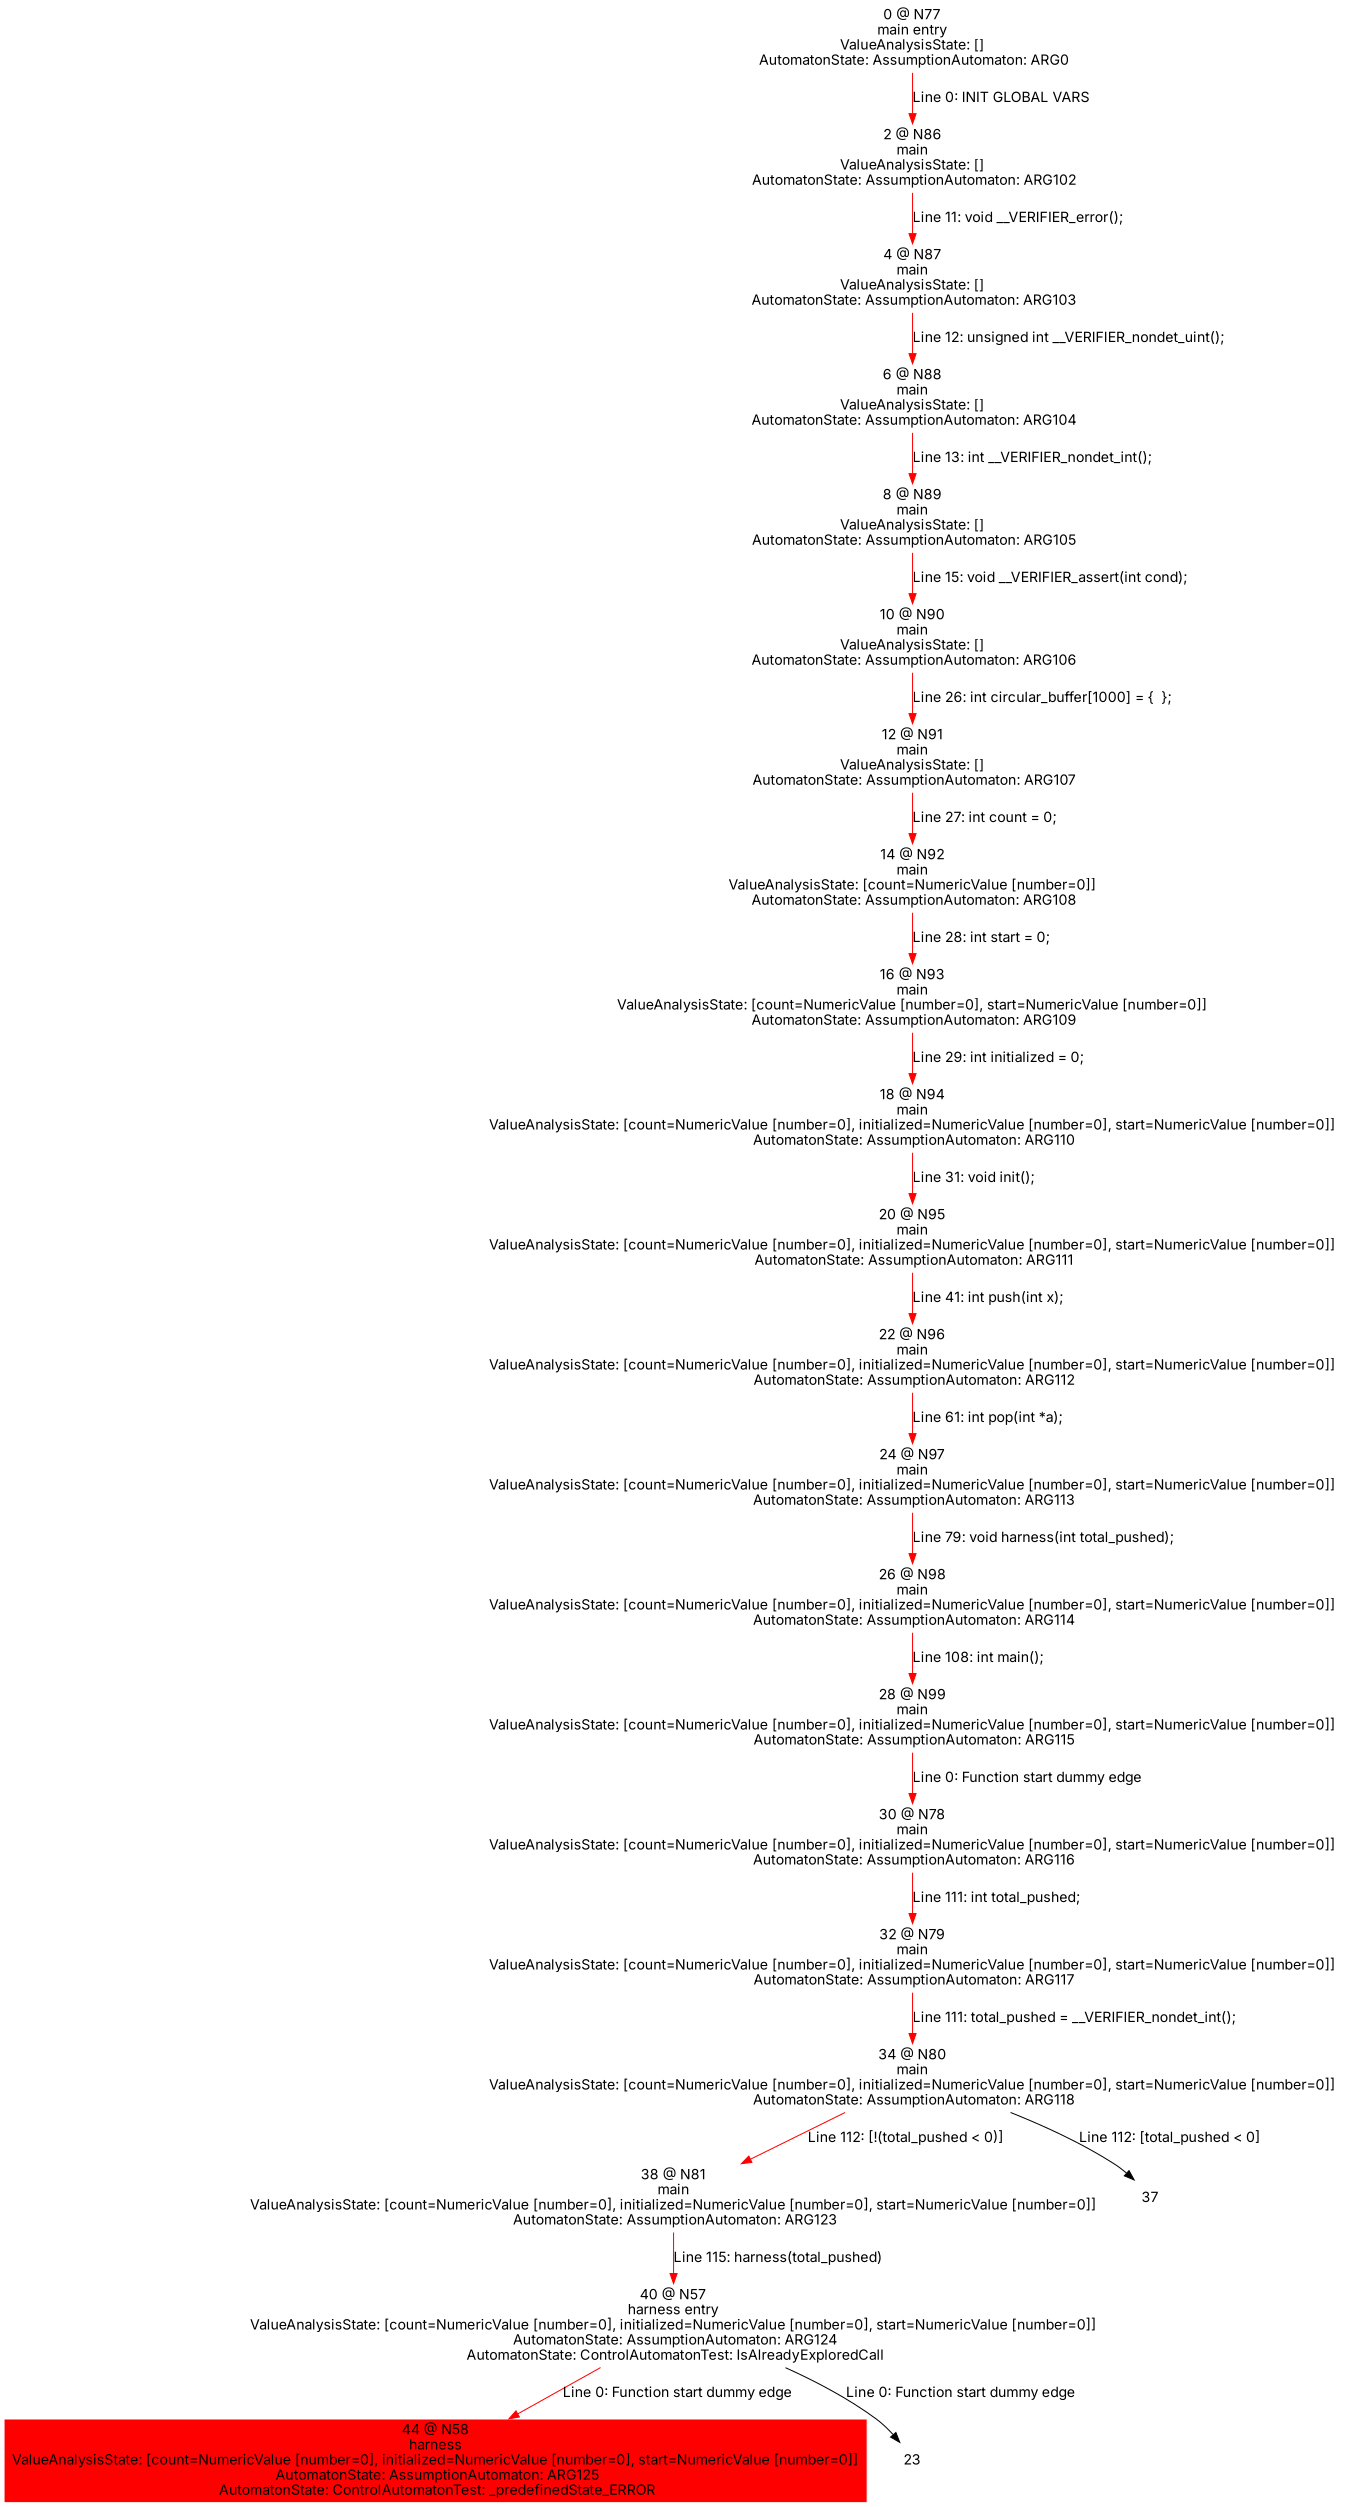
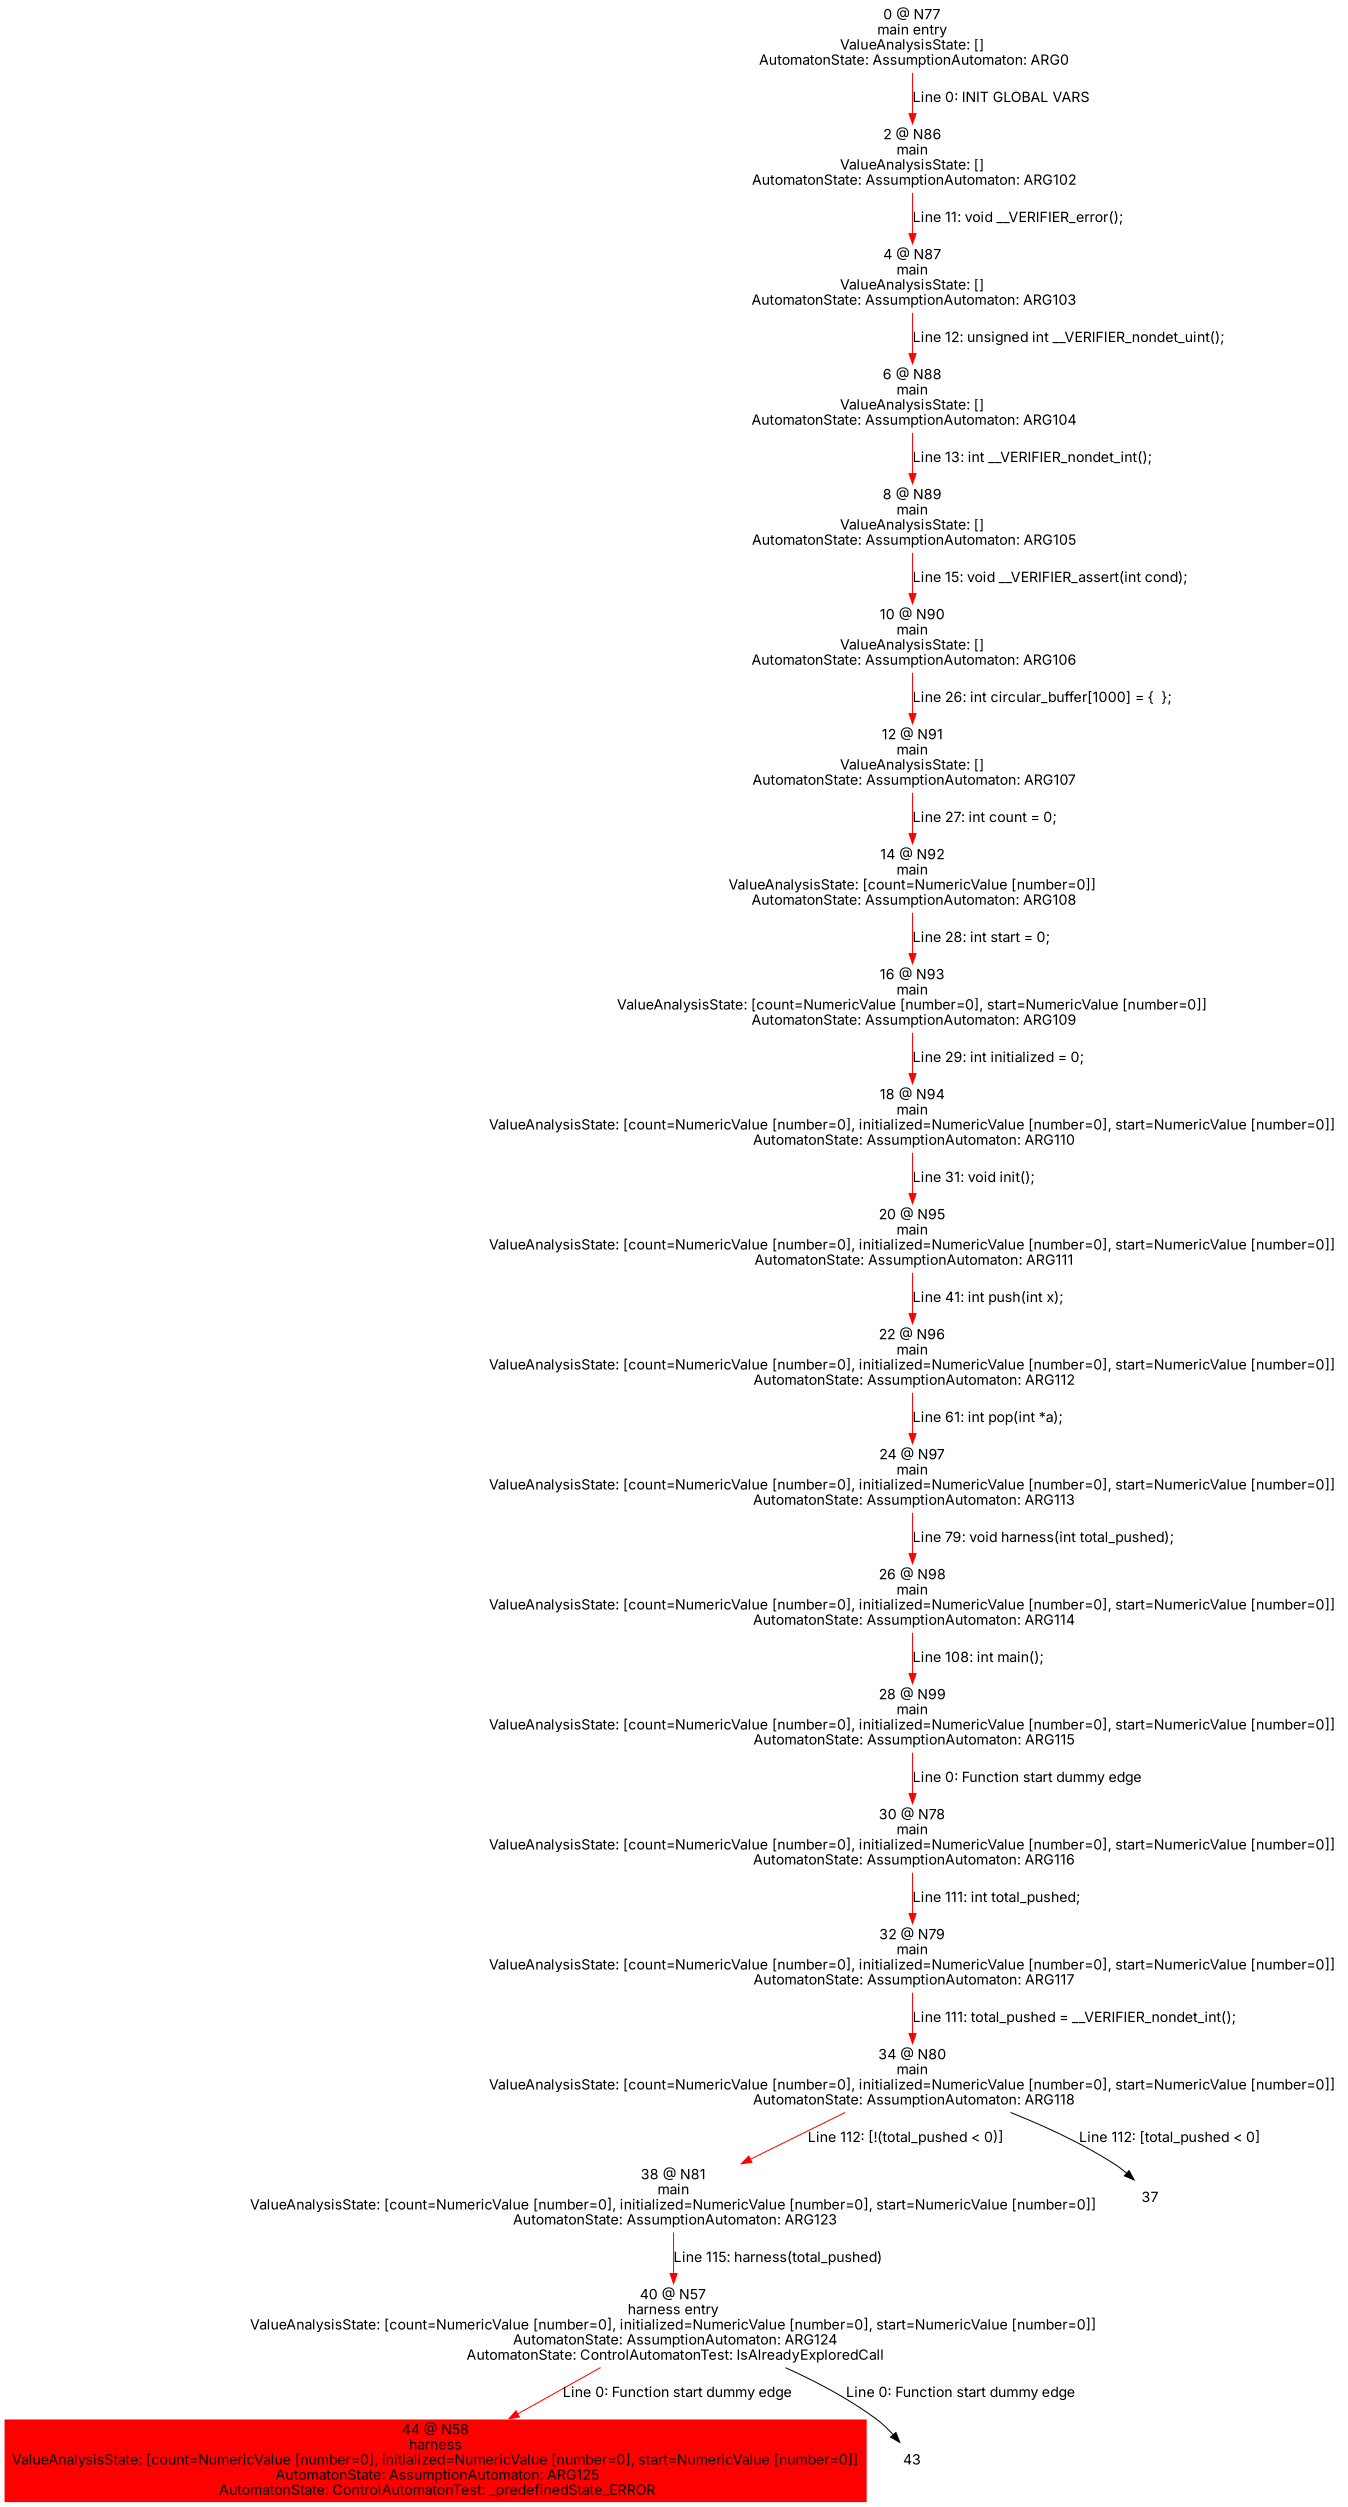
  digraph {
    fontname=Inter
    node [color=white shape=box style=filled fontname=Inter]
    edge [color=red fontname=Inter]
    n1 [label="0 @ N77\nmain entry\nValueAnalysisState: []\n AutomatonState: AssumptionAutomaton: ARG0\n"]
    n2 [label="2 @ N86\nmain\nValueAnalysisState: []\n AutomatonState: AssumptionAutomaton: ARG102\n"]
    n3 [label="4 @ N87\nmain\nValueAnalysisState: []\n AutomatonState: AssumptionAutomaton: ARG103\n"]
    n4 [label="6 @ N88\nmain\nValueAnalysisState: []\n AutomatonState: AssumptionAutomaton: ARG104\n"]
    n5 [label="8 @ N89\nmain\nValueAnalysisState: []\n AutomatonState: AssumptionAutomaton: ARG105\n"]
    n6 [label="10 @ N90\nmain\nValueAnalysisState: []\n AutomatonState: AssumptionAutomaton: ARG106\n"]
    n7 [label="12 @ N91\nmain\nValueAnalysisState: []\n AutomatonState: AssumptionAutomaton: ARG107\n"]
    n8 [label="14 @ N92\nmain\nValueAnalysisState: [count=NumericValue [number=0]]\n AutomatonState: AssumptionAutomaton: ARG108\n"]
    n9 [label="16 @ N93\nmain\nValueAnalysisState: [count=NumericValue [number=0], start=NumericValue [number=0]]\n AutomatonState: AssumptionAutomaton: ARG109\n"]
    n10 [label="18 @ N94\nmain\nValueAnalysisState: [count=NumericValue [number=0], initialized=NumericValue [number=0], start=NumericValue [number=0]]\n AutomatonState: AssumptionAutomaton: ARG110\n"]
    n11 [label="20 @ N95\nmain\nValueAnalysisState: [count=NumericValue [number=0], initialized=NumericValue [number=0], start=NumericValue [number=0]]\n AutomatonState: AssumptionAutomaton: ARG111\n"]
    n12 [label="22 @ N96\nmain\nValueAnalysisState: [count=NumericValue [number=0], initialized=NumericValue [number=0], start=NumericValue [number=0]]\n AutomatonState: AssumptionAutomaton: ARG112\n"]
    n13 [label="24 @ N97\nmain\nValueAnalysisState: [count=NumericValue [number=0], initialized=NumericValue [number=0], start=NumericValue [number=0]]\n AutomatonState: AssumptionAutomaton: ARG113\n"]
    n14 [label="26 @ N98\nmain\nValueAnalysisState: [count=NumericValue [number=0], initialized=NumericValue [number=0], start=NumericValue [number=0]]\n AutomatonState: AssumptionAutomaton: ARG114\n"]
    n15 [label="28 @ N99\nmain\nValueAnalysisState: [count=NumericValue [number=0], initialized=NumericValue [number=0], start=NumericValue [number=0]]\n AutomatonState: AssumptionAutomaton: ARG115\n"]
    n16 [label="30 @ N78\nmain\nValueAnalysisState: [count=NumericValue [number=0], initialized=NumericValue [number=0], start=NumericValue [number=0]]\n AutomatonState: AssumptionAutomaton: ARG116\n"]
    n17 [label="32 @ N79\nmain\nValueAnalysisState: [count=NumericValue [number=0], initialized=NumericValue [number=0], start=NumericValue [number=0]]\n AutomatonState: AssumptionAutomaton: ARG117\n"]
    n18 [label="34 @ N80\nmain\nValueAnalysisState: [count=NumericValue [number=0], initialized=NumericValue [number=0], start=NumericValue [number=0]]\n AutomatonState: AssumptionAutomaton: ARG118\n"]
    n19 [label="38 @ N81\nmain\nValueAnalysisState: [count=NumericValue [number=0], initialized=NumericValue [number=0], start=NumericValue [number=0]]\n AutomatonState: AssumptionAutomaton: ARG123\n"]
    37
    n21 [label="40 @ N57\nharness entry\nValueAnalysisState: [count=NumericValue [number=0], initialized=NumericValue [number=0], start=NumericValue [number=0]]\n AutomatonState: AssumptionAutomaton: ARG124\n AutomatonState: ControlAutomatonTest: IsAlreadyExploredCall\n"]
    n22 [fillcolor=red label="44 @ N58\nharness\nValueAnalysisState: [count=NumericValue [number=0], initialized=NumericValue [number=0], start=NumericValue [number=0]]\n AutomatonState: AssumptionAutomaton: ARG125\n AutomatonState: ControlAutomatonTest: _predefinedState_ERROR\n"]
-   43 [label=23]
+   43
    n1 -> n2 [label="Line 0: INIT GLOBAL VARS"]
    n2 -> n3 [label="Line 11: void __VERIFIER_error();"]
    n3 -> n4 [label="Line 12: unsigned int __VERIFIER_nondet_uint();"]
    n4 -> n5 [label="Line 13: int __VERIFIER_nondet_int();"]
    n5 -> n6 [label="Line 15: void __VERIFIER_assert(int cond);"]
    n6 -> n7 [label="Line 26: int circular_buffer[1000] = {  };"]
    n7 -> n8 [label="Line 27: int count = 0;"]
    n8 -> n9 [label="Line 28: int start = 0;"]
    n9 -> n10 [label="Line 29: int initialized = 0;"]
    n10 -> n11 [label="Line 31: void init();"]
    n11 -> n12 [label="Line 41: int push(int x);"]
    n12 -> n13 [label="Line 61: int pop(int *a);"]
    n13 -> n14 [label="Line 79: void harness(int total_pushed);"]
    n14 -> n15 [label="Line 108: int main();"]
    n15 -> n16 [label="Line 0: Function start dummy edge"]
    n16 -> n17 [label="Line 111: int total_pushed;"]
    n17 -> n18 [label="Line 111: total_pushed = __VERIFIER_nondet_int();"]
    n18 -> n19 [label="Line 112: [!(total_pushed < 0)]"]
    n18 -> 37 [label="Line 112: [total_pushed < 0]" color=""]
    n19 -> n21 [label="Line 115: harness(total_pushed)"]
    n21 -> n22 [label="Line 0: Function start dummy edge"]
    n21 -> 43 [label="Line 0: Function start dummy edge" color=""]
  }
